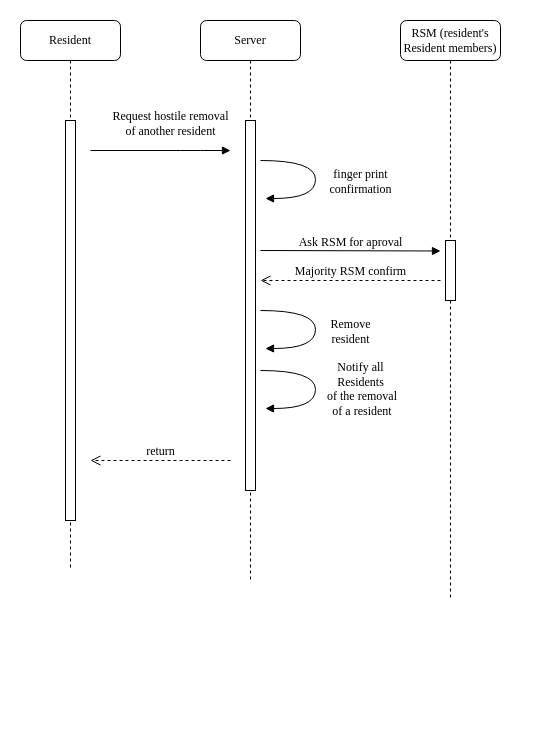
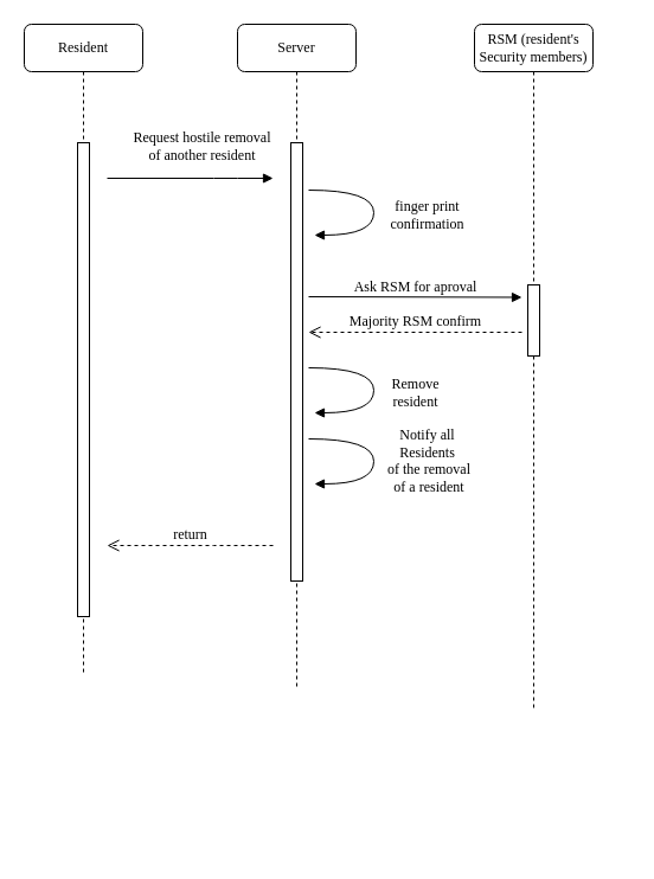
  <mxCell id="0" />
  <mxCell id="1" parent="0" />
  <mxCell id="2" value="Server" style="shape=umlLifeline;perimeter=lifelinePerimeter;whiteSpace=wrap;html=1;container=1;collapsible=0;recursiveResize=0;outlineConnect=0;rounded=1;shadow=0;comic=0;labelBackgroundColor=none;strokeWidth=1;fontFamily=Verdana;fontSize=12;align=center;" parent="1" vertex="1"><mxGeometry x="200" y="20" width="100" height="560" as="geometry" /></mxCell>
  <mxCell id="3" value="" style="html=1;points=[];perimeter=orthogonalPerimeter;rounded=0;shadow=0;comic=0;labelBackgroundColor=none;strokeWidth=1;fontFamily=Verdana;fontSize=12;align=center;" parent="2" vertex="1"><mxGeometry x="45" y="100" width="10" height="370" as="geometry" /></mxCell>
  <mxCell id="4" value="Resident" style="shape=umlLifeline;perimeter=lifelinePerimeter;whiteSpace=wrap;html=1;container=1;collapsible=0;recursiveResize=0;outlineConnect=0;rounded=1;shadow=0;comic=0;labelBackgroundColor=none;strokeWidth=1;fontFamily=Verdana;fontSize=12;align=center;" parent="1" vertex="1"><mxGeometry x="20" y="20" width="100" height="550" as="geometry" /></mxCell>
  <mxCell id="5" value="" style="html=1;points=[];perimeter=orthogonalPerimeter;rounded=0;shadow=0;comic=0;labelBackgroundColor=none;strokeWidth=1;fontFamily=Verdana;fontSize=12;align=center;" parent="4" vertex="1"><mxGeometry x="45" y="100" width="10" height="400" as="geometry" /></mxCell>
- <mxCell id="6" value="RSM (resident's Resident members)" style="shape=umlLifeline;perimeter=lifelinePerimeter;whiteSpace=wrap;html=1;container=1;collapsible=0;recursiveResize=0;outlineConnect=0;rounded=1;shadow=0;comic=0;labelBackgroundColor=none;strokeWidth=1;fontFamily=Verdana;fontSize=12;align=center;" parent="1" vertex="1"><mxGeometry x="400" y="20" width="100" height="580" as="geometry" /></mxCell>
+ <mxCell id="6" value="RSM (resident's Security members)" style="shape=umlLifeline;perimeter=lifelinePerimeter;whiteSpace=wrap;html=1;container=1;collapsible=0;recursiveResize=0;outlineConnect=0;rounded=1;shadow=0;comic=0;labelBackgroundColor=none;strokeWidth=1;fontFamily=Verdana;fontSize=12;align=center;" parent="1" vertex="1"><mxGeometry x="400" y="20" width="100" height="580" as="geometry" /></mxCell>
  <mxCell id="7" value="" style="html=1;points=[];perimeter=orthogonalPerimeter;rounded=0;shadow=0;comic=0;labelBackgroundColor=none;strokeWidth=1;fontFamily=Verdana;fontSize=12;align=center;" parent="6" vertex="1"><mxGeometry x="45" y="220" width="10" height="60" as="geometry" /></mxCell>
  <mxCell id="8" value="Request hostile removal &lt;br&gt;of another resident" style="html=1;verticalAlign=bottom;endArrow=block;labelBackgroundColor=none;fontFamily=Verdana;fontSize=12;edgeStyle=elbowEdgeStyle;elbow=vertical;" parent="1" edge="1"><mxGeometry x="0.429" y="22" relative="1" as="geometry"><mxPoint x="90" y="150" as="sourcePoint" /><mxPoint x="230" y="150" as="targetPoint" /><Array as="points"><mxPoint x="190" y="150" /></Array><mxPoint x="-20" y="12" as="offset" /></mxGeometry></mxCell>
  <mxCell id="9" value="&lt;span style=&quot;background-color: rgb(255 , 255 , 255)&quot;&gt;Majority RSM confirm&lt;/span&gt;" style="html=1;verticalAlign=bottom;endArrow=open;dashed=1;endSize=8;labelBackgroundColor=none;fontFamily=Verdana;fontSize=12;edgeStyle=elbowEdgeStyle;elbow=vertical;" parent="1" edge="1"><mxGeometry relative="1" as="geometry"><mxPoint x="260" y="280" as="targetPoint" /><Array as="points"><mxPoint x="380" y="280" /><mxPoint x="380" y="270" /><mxPoint x="370" y="260" /><mxPoint x="340" y="255" /><mxPoint x="320" y="255" /><mxPoint x="370" y="180" /><mxPoint x="530" y="540" /></Array><mxPoint x="440" y="280" as="sourcePoint" /></mxGeometry></mxCell>
  <mxCell id="10" value="&lt;span style=&quot;background-color: rgb(255 , 255 , 255)&quot;&gt;Ask RSM for aproval&lt;/span&gt;" style="html=1;verticalAlign=bottom;endArrow=block;labelBackgroundColor=none;fontFamily=Verdana;fontSize=12;edgeStyle=elbowEdgeStyle;elbow=vertical;" parent="1" edge="1"><mxGeometry relative="1" as="geometry"><mxPoint x="260" y="250" as="sourcePoint" /><mxPoint x="440" y="250.5" as="targetPoint" /><Array as="points"><mxPoint x="430" y="250.5" /></Array></mxGeometry></mxCell>
  <mxCell id="11" value="finger print&lt;br&gt;confirmation" style="html=1;verticalAlign=bottom;endArrow=block;labelBackgroundColor=none;fontFamily=Verdana;fontSize=12;elbow=vertical;edgeStyle=orthogonalEdgeStyle;curved=1;entryX=1;entryY=0.286;entryPerimeter=0;exitX=1.038;exitY=0.345;exitPerimeter=0;" parent="1" edge="1"><mxGeometry x="0.301" y="-45" relative="1" as="geometry"><mxPoint x="260" y="160" as="sourcePoint" /><mxPoint x="265" y="198" as="targetPoint" /><Array as="points"><mxPoint x="315" y="160" /><mxPoint x="315" y="198" /></Array><mxPoint x="45" y="45" as="offset" /></mxGeometry></mxCell>
  <mxCell id="12" value="Remove &lt;br&gt;resident" style="html=1;verticalAlign=bottom;endArrow=block;labelBackgroundColor=none;fontFamily=Verdana;fontSize=12;elbow=vertical;edgeStyle=orthogonalEdgeStyle;curved=1;entryX=1;entryY=0.286;entryPerimeter=0;exitX=1.038;exitY=0.345;exitPerimeter=0;" parent="1" edge="1"><mxGeometry x="0.301" y="-35" relative="1" as="geometry"><mxPoint x="260" y="310" as="sourcePoint" /><mxPoint x="265" y="348" as="targetPoint" /><Array as="points"><mxPoint x="315" y="310" /><mxPoint x="315" y="348" /></Array><mxPoint x="35" y="35" as="offset" /></mxGeometry></mxCell>
  <mxCell id="13" value="Notify all &lt;br&gt;Residents&lt;br&gt;&amp;nbsp;of the removal&lt;br&gt;&amp;nbsp;of a resident" style="html=1;verticalAlign=bottom;endArrow=block;labelBackgroundColor=none;fontFamily=Verdana;fontSize=12;elbow=vertical;edgeStyle=orthogonalEdgeStyle;curved=1;entryX=1;entryY=0.286;entryPerimeter=0;exitX=1.038;exitY=0.345;exitPerimeter=0;" parent="1" edge="1"><mxGeometry x="0.301" y="47" relative="1" as="geometry"><mxPoint x="260" y="370" as="sourcePoint" /><mxPoint x="265" y="408" as="targetPoint" /><Array as="points"><mxPoint x="315" y="370" /><mxPoint x="315" y="408" /></Array><mxPoint x="45" y="-35" as="offset" /></mxGeometry></mxCell>
  <mxCell id="14" value="&lt;span style=&quot;background-color: rgb(255 , 255 , 255)&quot;&gt;return&lt;/span&gt;" style="html=1;verticalAlign=bottom;endArrow=open;dashed=1;endSize=8;labelBackgroundColor=none;fontFamily=Verdana;fontSize=12;edgeStyle=elbowEdgeStyle;elbow=vertical;" parent="1" edge="1"><mxGeometry relative="1" as="geometry"><mxPoint x="90" y="460" as="targetPoint" /><Array as="points"><mxPoint x="170" y="460" /><mxPoint x="170" y="450" /><mxPoint x="160" y="440" /><mxPoint x="130" y="435" /><mxPoint x="110" y="435" /><mxPoint x="160" y="360" /><mxPoint x="320" y="720" /></Array><mxPoint x="230" y="460" as="sourcePoint" /></mxGeometry></mxCell>
